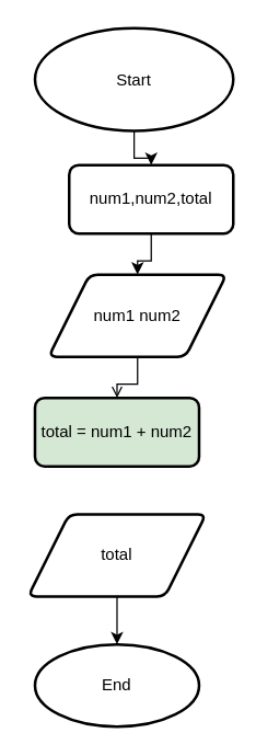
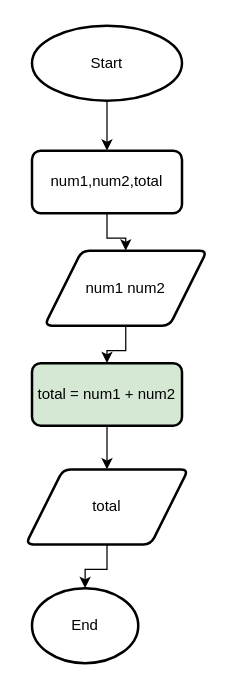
  <mxCell id="0" />
  <mxCell id="1" parent="0" />
  <mxCell id="2" style="edgeStyle=orthogonalEdgeStyle;rounded=0;orthogonalLoop=1;jettySize=auto;html=1;" edge="1" parent="1" source="3" target="7"><mxGeometry relative="1" as="geometry" /></mxCell>
- <mxCell id="3" value="Start" style="strokeWidth=2;html=1;shape=mxgraph.flowchart.start_1;whiteSpace=wrap;" vertex="1" parent="1"><mxGeometry x="25" y="20" width="145" height="75" as="geometry" /></mxCell>
- <mxCell id="4" style="edgeStyle=orthogonalEdgeStyle;rounded=0;orthogonalLoop=1;jettySize=auto;html=1;endArrow=open;" edge="1" parent="1" source="5" target="9"><mxGeometry relative="1" as="geometry" /></mxCell>
+ <mxCell id="3" value="Start" style="strokeWidth=2;html=1;shape=mxgraph.flowchart.start_1;whiteSpace=wrap;" vertex="1" parent="1"><mxGeometry x="25" y="20" width="120" height="60" as="geometry" /></mxCell>
+ <mxCell id="4" style="edgeStyle=orthogonalEdgeStyle;rounded=0;orthogonalLoop=1;jettySize=auto;html=1;" edge="1" parent="1" source="5" target="9"><mxGeometry relative="1" as="geometry" /></mxCell>
  <mxCell id="5" value="num1 num2" style="shape=parallelogram;html=1;strokeWidth=2;perimeter=parallelogramPerimeter;whiteSpace=wrap;rounded=1;arcSize=12;size=0.23;" vertex="1" parent="1"><mxGeometry x="35" y="200" width="130" height="60" as="geometry" /></mxCell>
  <mxCell id="6" style="edgeStyle=orthogonalEdgeStyle;rounded=0;orthogonalLoop=1;jettySize=auto;html=1;" edge="1" parent="1" source="7" target="5"><mxGeometry relative="1" as="geometry" /></mxCell>
- <mxCell id="7" value="num1,num2,total" style="rounded=1;whiteSpace=wrap;html=1;absoluteArcSize=1;arcSize=14;strokeWidth=2;" vertex="1" parent="1"><mxGeometry x="50" y="120" width="120" height="50" as="geometry" /></mxCell>
+ <mxCell id="7" value="num1,num2,total" style="rounded=1;whiteSpace=wrap;html=1;absoluteArcSize=1;arcSize=14;strokeWidth=2;" vertex="1" parent="1"><mxGeometry x="25" y="120" width="120" height="50" as="geometry" /></mxCell>
+ <mxCell id="8" style="edgeStyle=orthogonalEdgeStyle;rounded=0;orthogonalLoop=1;jettySize=auto;html=1;exitX=0.5;exitY=1;exitDx=0;exitDy=0;entryX=0.5;entryY=0;entryDx=0;entryDy=0;" edge="1" parent="1" source="9" target="11"><mxGeometry relative="1" as="geometry" /></mxCell>
  <mxCell id="9" value="total = num1 + num2" style="rounded=1;whiteSpace=wrap;html=1;absoluteArcSize=1;arcSize=14;strokeWidth=2;fillColor=#d5e8d4;" vertex="1" parent="1"><mxGeometry x="25" y="290" width="120" height="50" as="geometry" /></mxCell>
- <mxCell id="10" value="End" style="strokeWidth=2;html=1;shape=mxgraph.flowchart.start_1;whiteSpace=wrap;" vertex="1" parent="1"><mxGeometry x="25" y="470" width="120" height="60" as="geometry" /></mxCell>
+ <mxCell id="10" value="End" style="strokeWidth=2;html=1;shape=mxgraph.flowchart.start_1;whiteSpace=wrap;" vertex="1" parent="1"><mxGeometry x="25" y="470" width="85" height="60" as="geometry" /></mxCell>
  <mxCell id="11" value="total" style="shape=parallelogram;html=1;strokeWidth=2;perimeter=parallelogramPerimeter;whiteSpace=wrap;rounded=1;arcSize=12;size=0.23;" vertex="1" parent="1"><mxGeometry x="20" y="375" width="130" height="60" as="geometry" /></mxCell>
  <mxCell id="12" style="edgeStyle=orthogonalEdgeStyle;rounded=0;orthogonalLoop=1;jettySize=auto;html=1;entryX=0.5;entryY=0;entryDx=0;entryDy=0;entryPerimeter=0;" edge="1" parent="1" source="11" target="10"><mxGeometry relative="1" as="geometry" /></mxCell>
